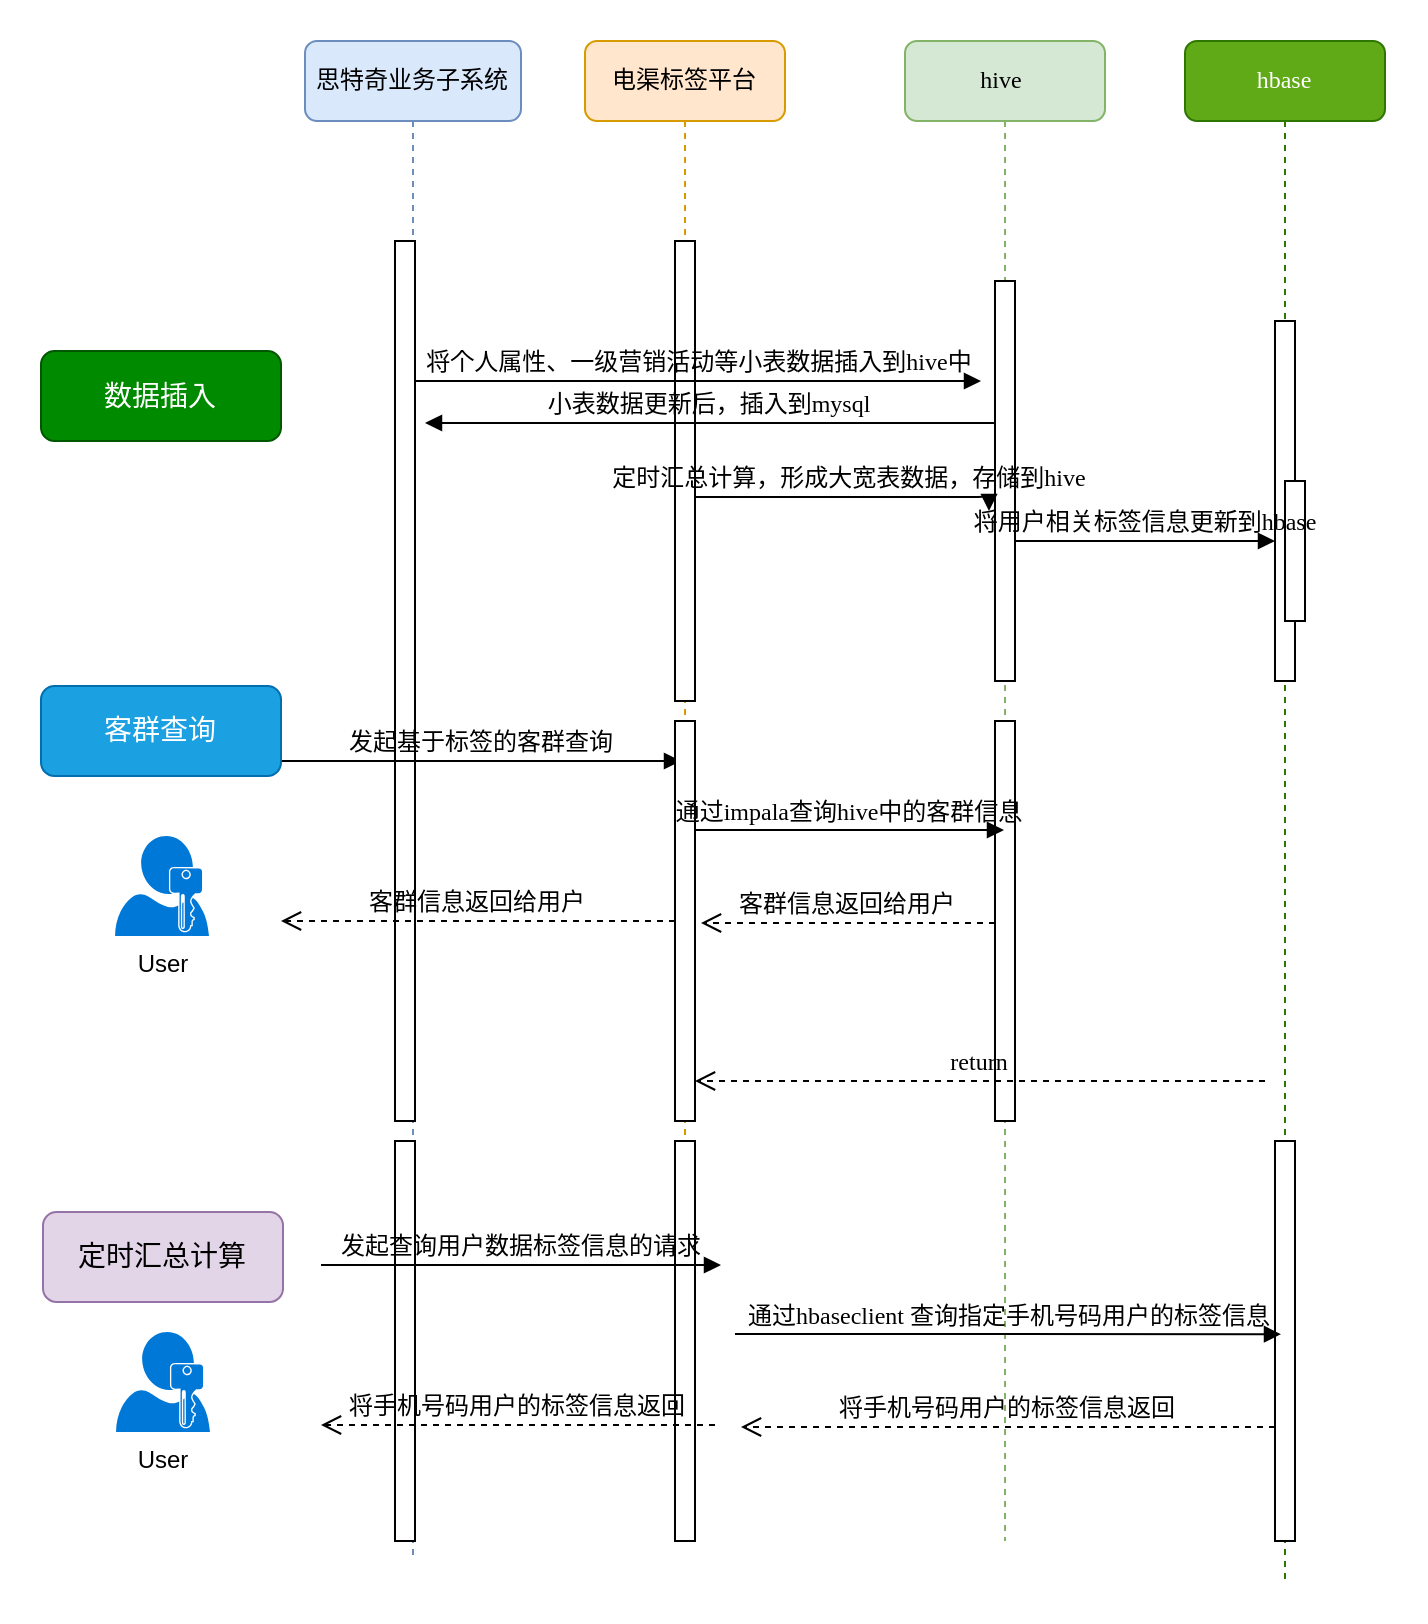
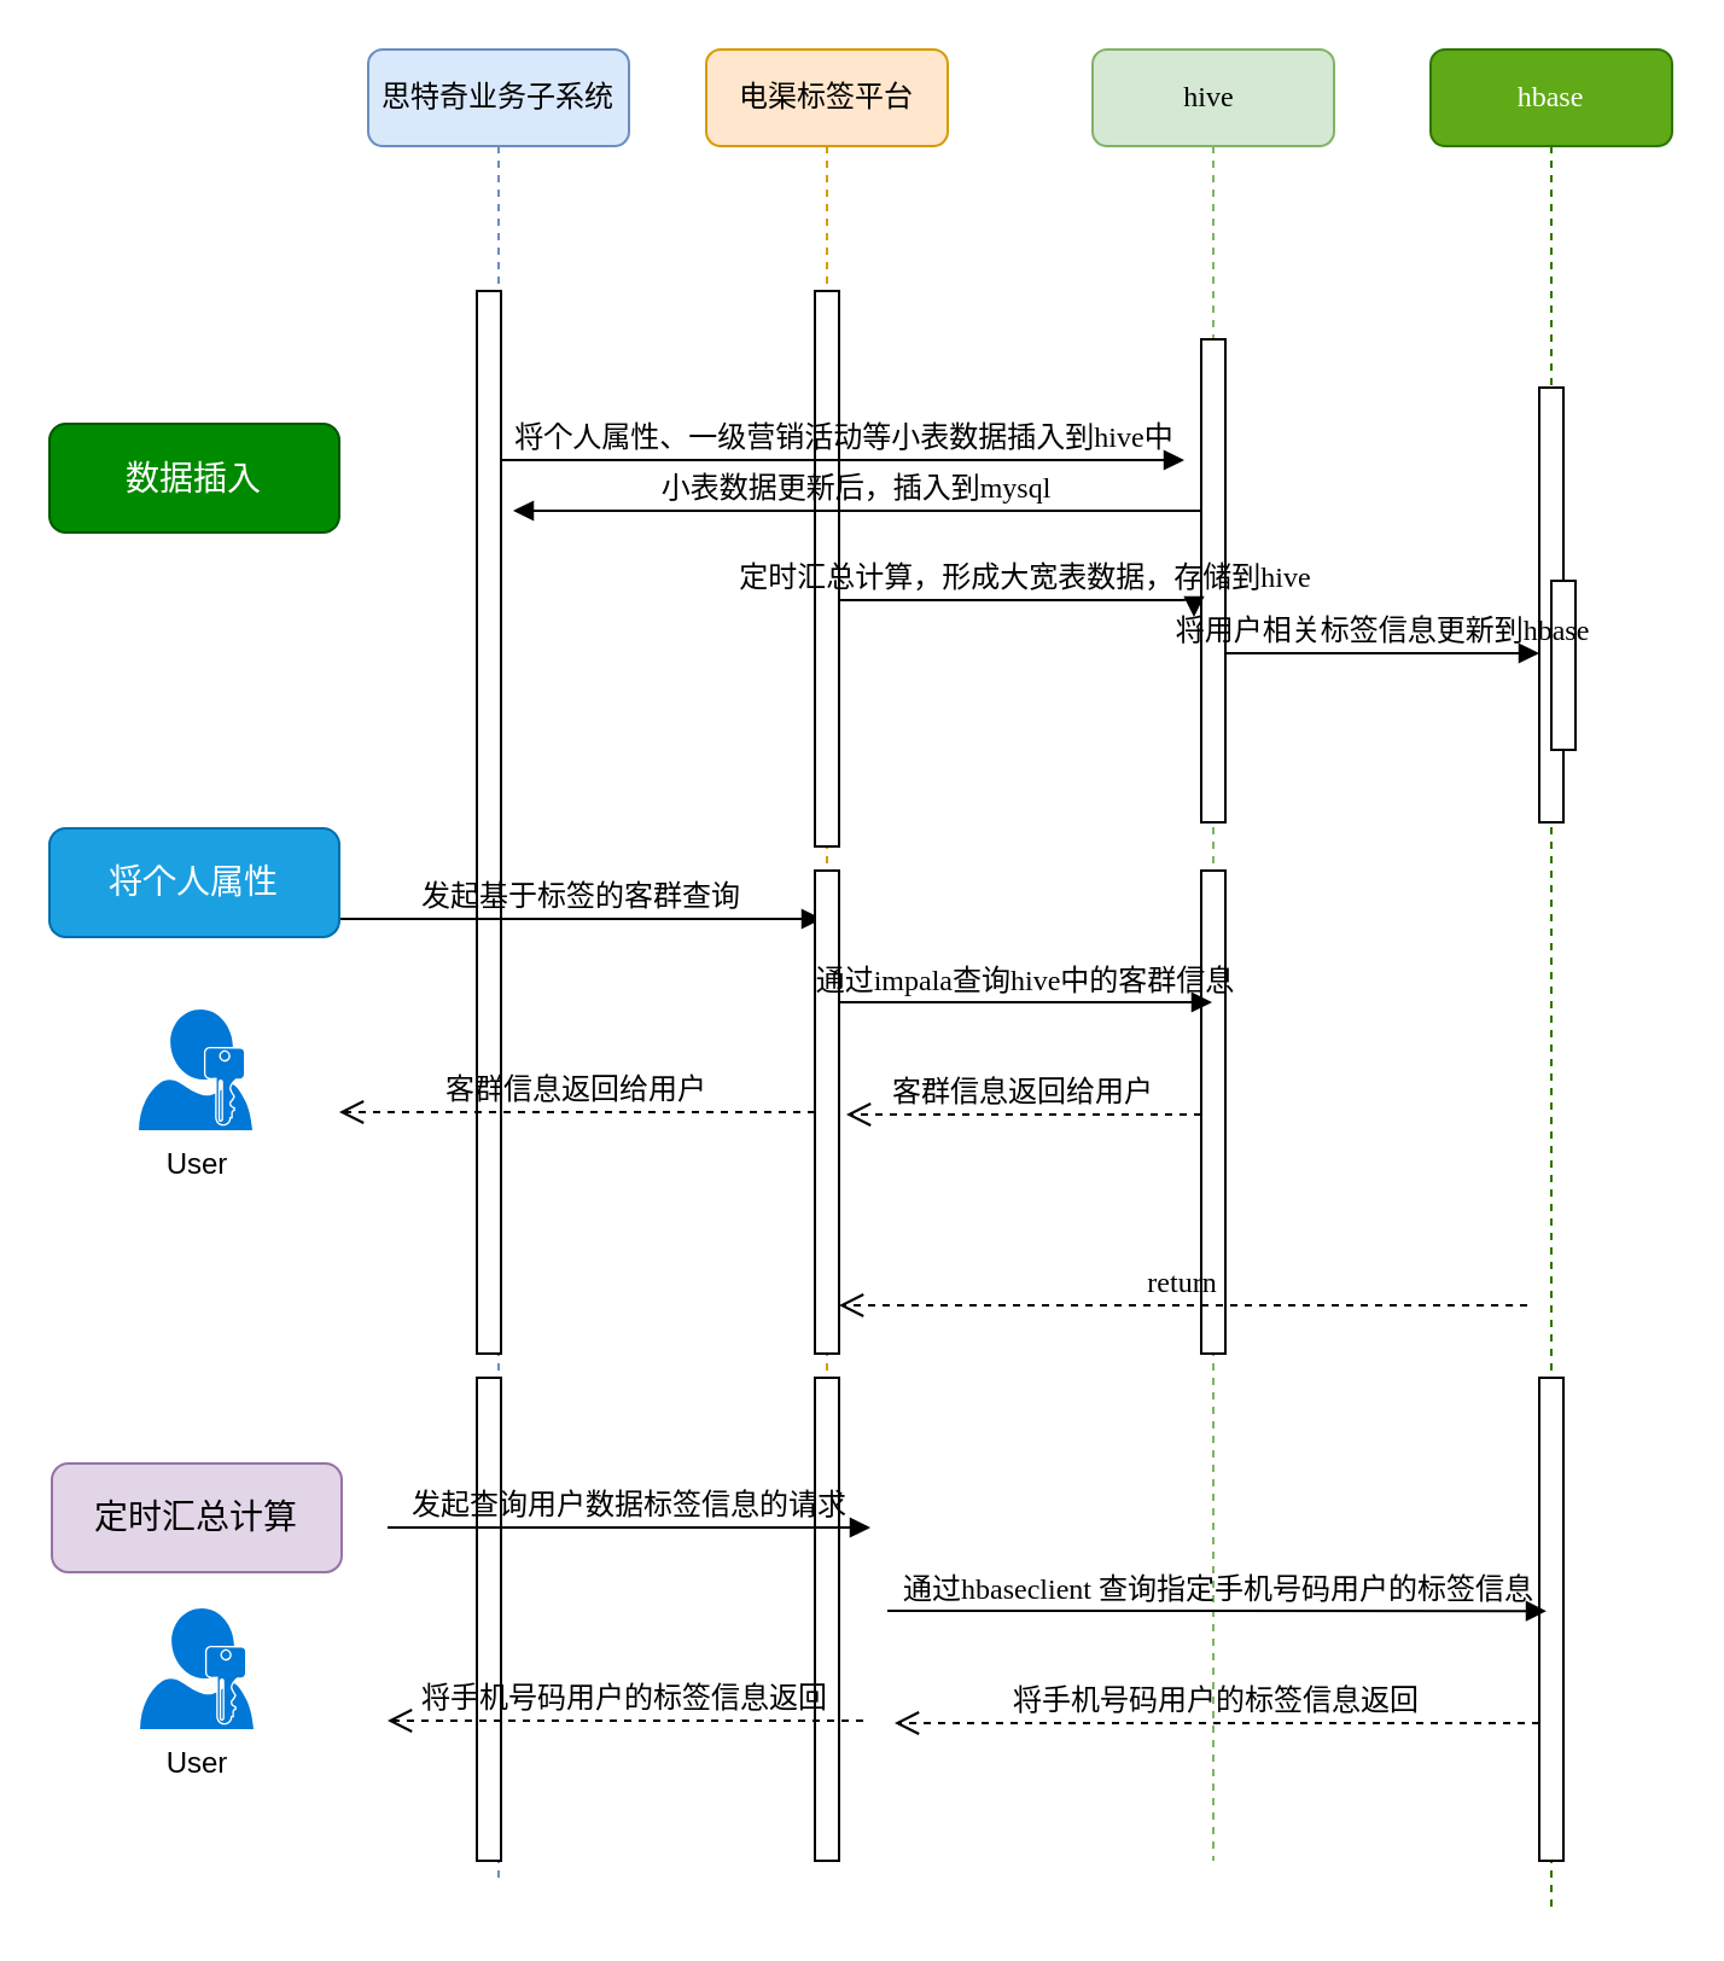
  <mxCell id="0" />
  <mxCell id="1" parent="0" />
  <mxCell id="2" value="电渠标签平台" style="shape=umlLifeline;perimeter=lifelinePerimeter;whiteSpace=wrap;html=1;container=1;collapsible=0;recursiveResize=0;outlineConnect=0;rounded=1;shadow=0;comic=0;labelBackgroundColor=none;strokeColor=#d79b00;strokeWidth=1;fillColor=#ffe6cc;fontFamily=Verdana;fontSize=12;align=center;" parent="1" vertex="1"><mxGeometry x="292" y="20" width="100" height="750" as="geometry" /></mxCell>
  <mxCell id="3" value="" style="html=1;points=[];perimeter=orthogonalPerimeter;rounded=0;shadow=0;comic=0;labelBackgroundColor=none;strokeColor=#000000;strokeWidth=1;fillColor=#FFFFFF;fontFamily=Verdana;fontSize=12;fontColor=#000000;align=center;" parent="2" vertex="1"><mxGeometry x="45" y="100" width="10" height="230" as="geometry" /></mxCell>
  <mxCell id="4" value="" style="html=1;points=[];perimeter=orthogonalPerimeter;rounded=0;shadow=0;comic=0;labelBackgroundColor=none;strokeColor=#000000;strokeWidth=1;fillColor=#FFFFFF;fontFamily=Verdana;fontSize=12;fontColor=#000000;align=center;" parent="2" vertex="1"><mxGeometry x="45" y="550" width="10" height="200" as="geometry" /></mxCell>
  <mxCell id="5" value="hive&amp;nbsp;" style="shape=umlLifeline;perimeter=lifelinePerimeter;whiteSpace=wrap;html=1;container=1;collapsible=0;recursiveResize=0;outlineConnect=0;rounded=1;shadow=0;comic=0;labelBackgroundColor=none;strokeColor=#82b366;strokeWidth=1;fillColor=#d5e8d4;fontFamily=Verdana;fontSize=12;align=center;" parent="1" vertex="1"><mxGeometry x="452" y="20" width="100" height="750" as="geometry" /></mxCell>
  <mxCell id="6" value="" style="html=1;points=[];perimeter=orthogonalPerimeter;rounded=0;shadow=0;comic=0;labelBackgroundColor=none;strokeColor=#000000;strokeWidth=1;fillColor=#FFFFFF;fontFamily=Verdana;fontSize=12;fontColor=#000000;align=center;" parent="5" vertex="1"><mxGeometry x="45" y="120" width="10" height="200" as="geometry" /></mxCell>
  <mxCell id="7" value="" style="html=1;points=[];perimeter=orthogonalPerimeter;rounded=0;shadow=0;comic=0;labelBackgroundColor=none;strokeColor=#000000;strokeWidth=1;fillColor=#FFFFFF;fontFamily=Verdana;fontSize=12;fontColor=#000000;align=center;" parent="5" vertex="1"><mxGeometry x="45" y="340" width="10" height="200" as="geometry" /></mxCell>
  <mxCell id="8" value="hbase" style="shape=umlLifeline;perimeter=lifelinePerimeter;whiteSpace=wrap;html=1;container=1;collapsible=0;recursiveResize=0;outlineConnect=0;rounded=1;shadow=0;comic=0;labelBackgroundColor=none;strokeColor=#2D7600;strokeWidth=1;fillColor=#60a917;fontFamily=Verdana;fontSize=12;fontColor=#ffffff;align=center;" parent="1" vertex="1"><mxGeometry x="592" y="20" width="100" height="770" as="geometry" /></mxCell>
  <mxCell id="9" value="" style="html=1;points=[];perimeter=orthogonalPerimeter;rounded=0;shadow=0;comic=0;labelBackgroundColor=none;strokeColor=#000000;strokeWidth=1;fillColor=#FFFFFF;fontFamily=Verdana;fontSize=12;fontColor=#000000;align=center;" parent="8" vertex="1"><mxGeometry x="45" y="550" width="10" height="200" as="geometry" /></mxCell>
  <mxCell id="10" value="思特奇业务子系统" style="shape=umlLifeline;perimeter=lifelinePerimeter;whiteSpace=wrap;html=1;container=1;collapsible=0;recursiveResize=0;outlineConnect=0;rounded=1;shadow=0;comic=0;labelBackgroundColor=none;strokeColor=#6c8ebf;strokeWidth=1;fillColor=#dae8fc;fontFamily=Verdana;fontSize=12;align=center;" parent="1" vertex="1"><mxGeometry x="152" y="20" width="108" height="760" as="geometry" /></mxCell>
  <mxCell id="11" value="" style="html=1;points=[];perimeter=orthogonalPerimeter;rounded=0;shadow=0;comic=0;labelBackgroundColor=none;strokeColor=#000000;strokeWidth=1;fillColor=#FFFFFF;fontFamily=Verdana;fontSize=12;fontColor=#000000;align=center;" parent="10" vertex="1"><mxGeometry x="45" y="100" width="10" height="440" as="geometry" /></mxCell>
  <mxCell id="12" value="" style="html=1;points=[];perimeter=orthogonalPerimeter;rounded=0;shadow=0;comic=0;labelBackgroundColor=none;strokeColor=#000000;strokeWidth=1;fillColor=#FFFFFF;fontFamily=Verdana;fontSize=12;fontColor=#000000;align=center;" parent="10" vertex="1"><mxGeometry x="45" y="550" width="10" height="200" as="geometry" /></mxCell>
  <mxCell id="13" value="" style="html=1;points=[];perimeter=orthogonalPerimeter;rounded=0;shadow=0;comic=0;labelBackgroundColor=none;strokeColor=#000000;strokeWidth=1;fillColor=#FFFFFF;fontFamily=Verdana;fontSize=12;fontColor=#000000;align=center;" parent="1" vertex="1"><mxGeometry x="637" y="160" width="10" height="180" as="geometry" /></mxCell>
  <mxCell id="14" value="发起基于标签的客群查询" style="html=1;verticalAlign=bottom;endArrow=block;labelBackgroundColor=none;fontFamily=Verdana;fontSize=12;" parent="1" edge="1"><mxGeometry relative="1" as="geometry"><mxPoint x="140" y="380" as="sourcePoint" /><mxPoint x="340" y="380" as="targetPoint" /></mxGeometry></mxCell>
  <mxCell id="15" value="客群信息返回给用户" style="html=1;verticalAlign=bottom;endArrow=open;dashed=1;endSize=8;labelBackgroundColor=none;fontFamily=Verdana;fontSize=12;edgeStyle=elbowEdgeStyle;elbow=vertical;" parent="1" source="23" edge="1"><mxGeometry relative="1" as="geometry"><mxPoint x="140" y="460" as="targetPoint" /><Array as="points" /><mxPoint x="632" y="540" as="sourcePoint" /></mxGeometry></mxCell>
  <mxCell id="16" value="将个人属性、一级营销活动等小表数据插入到hive中" style="html=1;verticalAlign=bottom;endArrow=block;labelBackgroundColor=none;fontFamily=Verdana;fontSize=12;edgeStyle=elbowEdgeStyle;elbow=vertical;" parent="1" source="11" edge="1"><mxGeometry relative="1" as="geometry"><mxPoint x="272" y="130" as="sourcePoint" /><mxPoint x="490" y="190" as="targetPoint" /></mxGeometry></mxCell>
  <mxCell id="17" value="定时汇总计算，形成大宽表数据，存储到hive" style="html=1;verticalAlign=bottom;endArrow=block;entryX=-0.3;entryY=0.535;labelBackgroundColor=none;fontFamily=Verdana;fontSize=12;edgeStyle=elbowEdgeStyle;elbow=vertical;entryDx=0;entryDy=0;entryPerimeter=0;" parent="1" edge="1"><mxGeometry relative="1" as="geometry"><mxPoint x="347" y="248" as="sourcePoint" /><mxPoint x="494" y="255" as="targetPoint" /><Array as="points"><mxPoint x="370" y="248" /></Array></mxGeometry></mxCell>
  <mxCell id="18" value="" style="html=1;points=[];perimeter=orthogonalPerimeter;rounded=0;shadow=0;comic=0;labelBackgroundColor=none;strokeColor=#000000;strokeWidth=1;fillColor=#FFFFFF;fontFamily=Verdana;fontSize=12;fontColor=#000000;align=center;" parent="1" vertex="1"><mxGeometry x="642" y="240" width="10" height="70" as="geometry" /></mxCell>
  <mxCell id="19" value="&lt;font style=&quot;font-size: 14px&quot;&gt;数据插入&lt;/font&gt;" style="rounded=1;whiteSpace=wrap;html=1;fillColor=#008a00;strokeColor=#005700;fontColor=#ffffff;" parent="1" vertex="1"><mxGeometry x="20" y="175" width="120" height="45" as="geometry" /></mxCell>
  <mxCell id="20" value="小表数据更新后，插入到mysql" style="html=1;verticalAlign=bottom;endArrow=block;labelBackgroundColor=none;fontFamily=Verdana;fontSize=12;edgeStyle=elbowEdgeStyle;elbow=vertical;entryX=1.5;entryY=0.207;entryDx=0;entryDy=0;entryPerimeter=0;" parent="1" source="6" target="11" edge="1"><mxGeometry relative="1" as="geometry"><mxPoint x="270" y="240" as="sourcePoint" /><mxPoint x="500" y="200" as="targetPoint" /></mxGeometry></mxCell>
  <mxCell id="21" value="将用户相关标签信息更新到hbase" style="html=1;verticalAlign=bottom;endArrow=block;labelBackgroundColor=none;fontFamily=Verdana;fontSize=12;edgeStyle=elbowEdgeStyle;elbow=vertical;" parent="1" source="6" target="13" edge="1"><mxGeometry relative="1" as="geometry"><mxPoint x="562" y="160" as="sourcePoint" /><Array as="points"><mxPoint x="560" y="270" /><mxPoint x="512" y="160" /></Array></mxGeometry></mxCell>
- <mxCell id="22" value="&lt;span style=&quot;font-size: 14px&quot;&gt;客群查询&lt;/span&gt;" style="rounded=1;whiteSpace=wrap;html=1;fillColor=#1ba1e2;strokeColor=#006EAF;fontColor=#ffffff;" parent="1" vertex="1"><mxGeometry x="20" y="342.5" width="120" height="45" as="geometry" /></mxCell>
+ <mxCell id="22" value="&lt;span style=&quot;font-size: 14px&quot;&gt;将个人属性&lt;/span&gt;" style="rounded=1;whiteSpace=wrap;html=1;fillColor=#1ba1e2;strokeColor=#006EAF;fontColor=#ffffff;" parent="1" vertex="1"><mxGeometry x="20" y="342.5" width="120" height="45" as="geometry" /></mxCell>
  <mxCell id="23" value="" style="html=1;points=[];perimeter=orthogonalPerimeter;rounded=0;shadow=0;comic=0;labelBackgroundColor=none;strokeColor=#000000;strokeWidth=1;fillColor=#FFFFFF;fontFamily=Verdana;fontSize=12;fontColor=#000000;align=center;" parent="1" vertex="1"><mxGeometry x="337" y="360" width="10" height="200" as="geometry" /></mxCell>
  <mxCell id="24" value="return" style="html=1;verticalAlign=bottom;endArrow=open;dashed=1;endSize=8;labelBackgroundColor=none;fontFamily=Verdana;fontSize=12;edgeStyle=elbowEdgeStyle;elbow=vertical;" parent="1" target="23" edge="1"><mxGeometry relative="1" as="geometry"><mxPoint x="207" y="540" as="targetPoint" /><Array as="points"><mxPoint x="622" y="540" /></Array><mxPoint x="632" y="540" as="sourcePoint" /></mxGeometry></mxCell>
  <mxCell id="25" value="通过impala查询hive中的客群信息" style="html=1;verticalAlign=bottom;endArrow=block;labelBackgroundColor=none;fontFamily=Verdana;fontSize=12;" parent="1" target="5" edge="1"><mxGeometry relative="1" as="geometry"><mxPoint x="347" y="414.5" as="sourcePoint" /><mxPoint x="480" y="414.5" as="targetPoint" /></mxGeometry></mxCell>
  <mxCell id="26" value="客群信息返回给用户" style="html=1;verticalAlign=bottom;endArrow=open;dashed=1;endSize=8;labelBackgroundColor=none;fontFamily=Verdana;fontSize=12;edgeStyle=elbowEdgeStyle;elbow=vertical;exitX=0;exitY=0.55;exitDx=0;exitDy=0;exitPerimeter=0;" parent="1" edge="1"><mxGeometry relative="1" as="geometry"><mxPoint x="350" y="461" as="targetPoint" /><Array as="points" /><mxPoint x="497" y="461" as="sourcePoint" /></mxGeometry></mxCell>
  <mxCell id="27" value="&lt;span style=&quot;font-size: 14px&quot;&gt;定时汇总计算&lt;/span&gt;" style="rounded=1;whiteSpace=wrap;html=1;fillColor=#e1d5e7;strokeColor=#9673a6;" parent="1" vertex="1"><mxGeometry x="21" y="605.5" width="120" height="45" as="geometry" /></mxCell>
  <mxCell id="28" value="User" style="pointerEvents=1;shadow=0;dashed=0;html=1;strokeColor=none;labelPosition=center;verticalLabelPosition=bottom;verticalAlign=top;align=center;shape=mxgraph.mscae.enterprise.user_permissions;fillColor=#0078D7;" parent="1" vertex="1"><mxGeometry x="57" y="417.5" width="47" height="50" as="geometry" /></mxCell>
  <mxCell id="29" value="User" style="pointerEvents=1;shadow=0;dashed=0;html=1;strokeColor=none;labelPosition=center;verticalLabelPosition=bottom;verticalAlign=top;align=center;shape=mxgraph.mscae.enterprise.user_permissions;fillColor=#0078D7;" parent="1" vertex="1"><mxGeometry x="57.5" y="665.5" width="47" height="50" as="geometry" /></mxCell>
  <mxCell id="30" value="&lt;font style=&quot;font-size: 12px&quot;&gt;发起&lt;span&gt;查询用户数据标签信息的请求&lt;/span&gt;&lt;/font&gt;" style="html=1;verticalAlign=bottom;endArrow=block;labelBackgroundColor=none;fontFamily=Verdana;fontSize=12;" parent="1" edge="1"><mxGeometry relative="1" as="geometry"><mxPoint x="160" y="632" as="sourcePoint" /><mxPoint x="360" y="632" as="targetPoint" /></mxGeometry></mxCell>
  <mxCell id="31" value="将手机号码用户的标签信息返回" style="html=1;verticalAlign=bottom;endArrow=open;dashed=1;endSize=8;labelBackgroundColor=none;fontFamily=Verdana;fontSize=12;edgeStyle=elbowEdgeStyle;elbow=vertical;" parent="1" edge="1"><mxGeometry relative="1" as="geometry"><mxPoint x="160" y="712" as="targetPoint" /><Array as="points" /><mxPoint x="357" y="712" as="sourcePoint" /></mxGeometry></mxCell>
  <mxCell id="32" value="通过hbaseclient 查询指定手机号码用户的标签信息" style="html=1;verticalAlign=bottom;endArrow=block;labelBackgroundColor=none;fontFamily=Verdana;fontSize=12;entryX=0.3;entryY=0.483;entryDx=0;entryDy=0;entryPerimeter=0;" parent="1" target="9" edge="1"><mxGeometry relative="1" as="geometry"><mxPoint x="367" y="666.5" as="sourcePoint" /><mxPoint x="521.5" y="666.5" as="targetPoint" /></mxGeometry></mxCell>
  <mxCell id="33" value="将手机号码用户的标签信息返回" style="html=1;verticalAlign=bottom;endArrow=open;dashed=1;endSize=8;labelBackgroundColor=none;fontFamily=Verdana;fontSize=12;edgeStyle=elbowEdgeStyle;elbow=vertical;" parent="1" source="9" edge="1"><mxGeometry relative="1" as="geometry"><mxPoint x="370" y="713" as="targetPoint" /><Array as="points" /><mxPoint x="517" y="713" as="sourcePoint" /></mxGeometry></mxCell>
